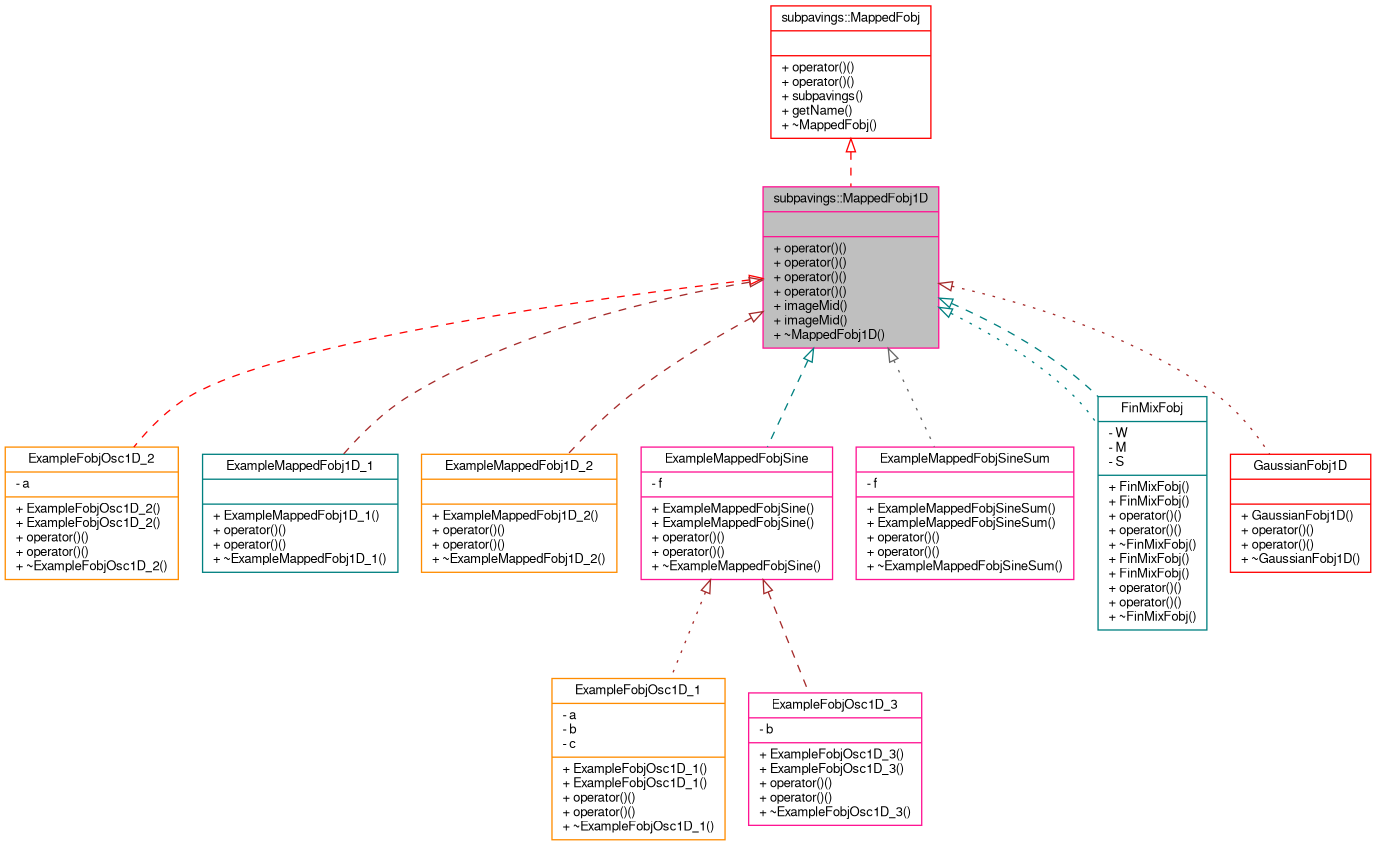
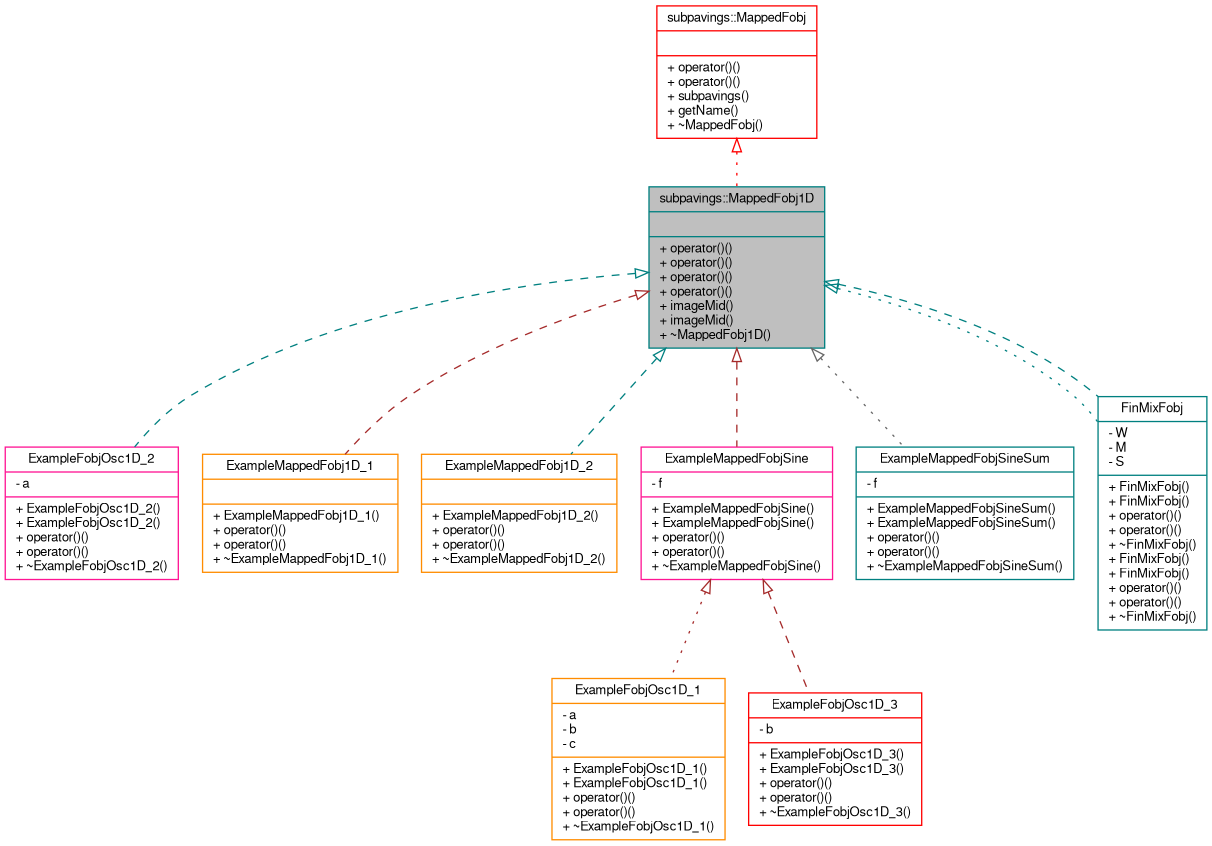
  digraph {
    node [color=deeppink fillcolor=white fontname=FreeSans fontsize=10 shape=record style=filled]
    edge [arrowtail=onormal color=brown dir=back fontname=FreeSans fontsize=10 labelfontname=FreeSans labelfontsize=10 style=dashed]
-   n1 [fillcolor=grey75 fontcolor=black height=0.2 label="{subpavings::MappedFobj1D\n||+ operator()()\l+ operator()()\l+ operator()()\l+ operator()()\l+ imageMid()\l+ imageMid()\l+ ~MappedFobj1D()\l}" width=0.4]
-   n2 [color=darkorange height=0.2 label="{ExampleFobjOsc1D_2\n|- a\l|+ ExampleFobjOsc1D_2()\l+ ExampleFobjOsc1D_2()\l+ operator()()\l+ operator()()\l+ ~ExampleFobjOsc1D_2()\l}" width=0.4]
-   n3 [color=teal height=0.2 label="{ExampleMappedFobj1D_1\n||+ ExampleMappedFobj1D_1()\l+ operator()()\l+ operator()()\l+ ~ExampleMappedFobj1D_1()\l}" width=0.4]
+   n1 [color=teal fillcolor=grey75 fontcolor=black height=0.2 label="{subpavings::MappedFobj1D\n||+ operator()()\l+ operator()()\l+ operator()()\l+ operator()()\l+ imageMid()\l+ imageMid()\l+ ~MappedFobj1D()\l}" width=0.4]
+   n2 [height=0.2 label="{ExampleFobjOsc1D_2\n|- a\l|+ ExampleFobjOsc1D_2()\l+ ExampleFobjOsc1D_2()\l+ operator()()\l+ operator()()\l+ ~ExampleFobjOsc1D_2()\l}" width=0.4]
+   n3 [color=darkorange height=0.2 label="{ExampleMappedFobj1D_1\n||+ ExampleMappedFobj1D_1()\l+ operator()()\l+ operator()()\l+ ~ExampleMappedFobj1D_1()\l}" width=0.4]
    n4 [color=darkorange height=0.2 label="{ExampleMappedFobj1D_2\n||+ ExampleMappedFobj1D_2()\l+ operator()()\l+ operator()()\l+ ~ExampleMappedFobj1D_2()\l}" width=0.4]
    n5 [height=0.2 label="{ExampleMappedFobjSine\n|- f\l|+ ExampleMappedFobjSine()\l+ ExampleMappedFobjSine()\l+ operator()()\l+ operator()()\l+ ~ExampleMappedFobjSine()\l}" width=0.4]
-   n6 [height=0.2 label="{ExampleMappedFobjSineSum\n|- f\l|+ ExampleMappedFobjSineSum()\l+ ExampleMappedFobjSineSum()\l+ operator()()\l+ operator()()\l+ ~ExampleMappedFobjSineSum()\l}" width=0.4]
+   n6 [color=teal height=0.2 label="{ExampleMappedFobjSineSum\n|- f\l|+ ExampleMappedFobjSineSum()\l+ ExampleMappedFobjSineSum()\l+ operator()()\l+ operator()()\l+ ~ExampleMappedFobjSineSum()\l}" width=0.4]
    n7 [color=teal height=0.2 label="{FinMixFobj\n|- W\l- M\l- S\l|+ FinMixFobj()\l+ FinMixFobj()\l+ operator()()\l+ operator()()\l+ ~FinMixFobj()\l+ FinMixFobj()\l+ FinMixFobj()\l+ operator()()\l+ operator()()\l+ ~FinMixFobj()\l}" width=0.4]
-   n8 [color=red height=0.2 label="{GaussianFobj1D\n||+ GaussianFobj1D()\l+ operator()()\l+ operator()()\l+ ~GaussianFobj1D()\l}" width=0.4]
    n9 [color=darkorange height=0.2 label="{ExampleFobjOsc1D_1\n|- a\l- b\l- c\l|+ ExampleFobjOsc1D_1()\l+ ExampleFobjOsc1D_1()\l+ operator()()\l+ operator()()\l+ ~ExampleFobjOsc1D_1()\l}" width=0.4]
-   n10 [height=0.2 label="{ExampleFobjOsc1D_3\n|- b\l|+ ExampleFobjOsc1D_3()\l+ ExampleFobjOsc1D_3()\l+ operator()()\l+ operator()()\l+ ~ExampleFobjOsc1D_3()\l}" width=0.4]
+   n10 [color=red height=0.2 label="{ExampleFobjOsc1D_3\n|- b\l|+ ExampleFobjOsc1D_3()\l+ ExampleFobjOsc1D_3()\l+ operator()()\l+ operator()()\l+ ~ExampleFobjOsc1D_3()\l}" width=0.4]
    n11 [color=red height=0.2 label="{subpavings::MappedFobj\n||+ operator()()\l+ operator()()\l+ subpavings()\l+ getName()\l+ ~MappedFobj()\l}" width=0.4]
-   n1 -> n2 [color=red]
+   n1 -> n2 [color=teal]
    n1 -> n3
-   n1 -> n4
-   n1 -> n5 [color=teal]
+   n1 -> n4 [color=teal]
+   n1 -> n5
    n1 -> n6 [color=gray40 style=dotted]
    n1 -> n7 [color=teal style=dotted]
    n1 -> n7 [color=teal]
-   n1 -> n8 [style=dotted]
    n5 -> n9 [style=dotted]
    n5 -> n10
-   n11 -> n1 [color=red]
+   n11 -> n1 [color=red style=dotted]
  }
